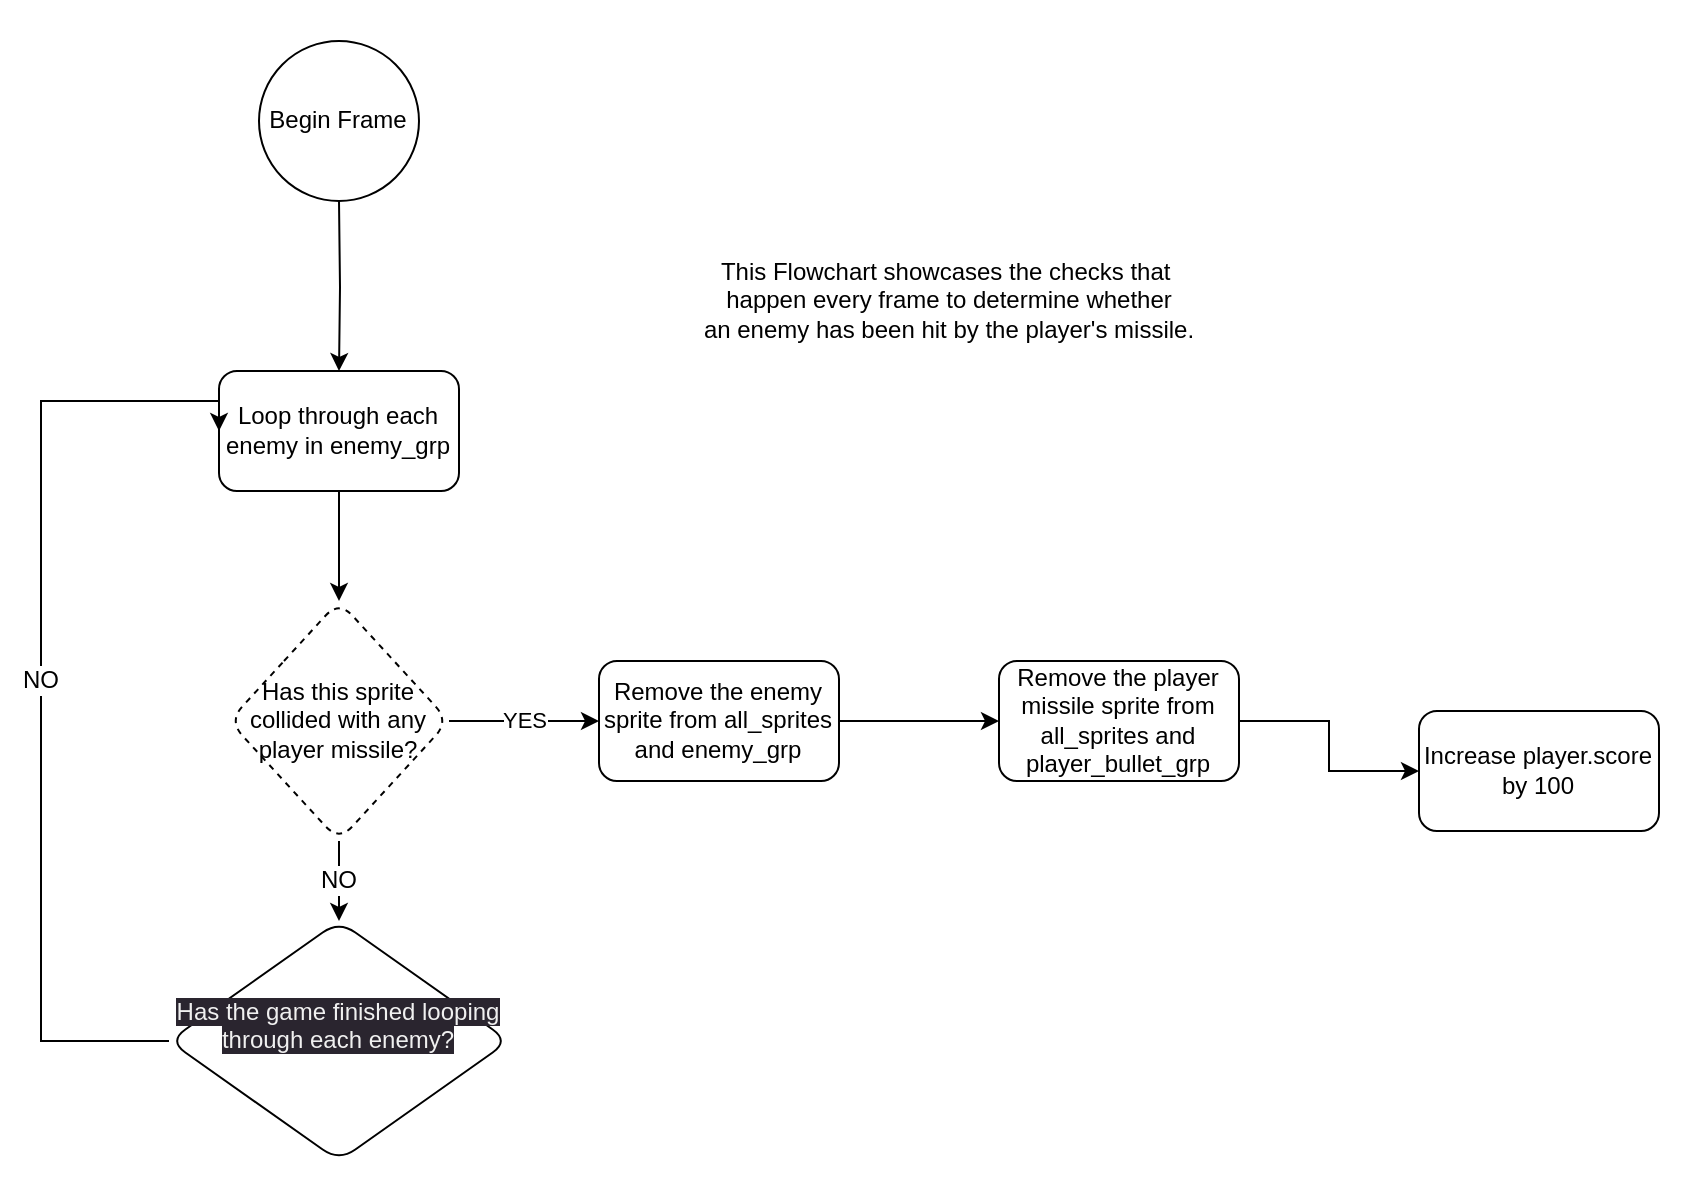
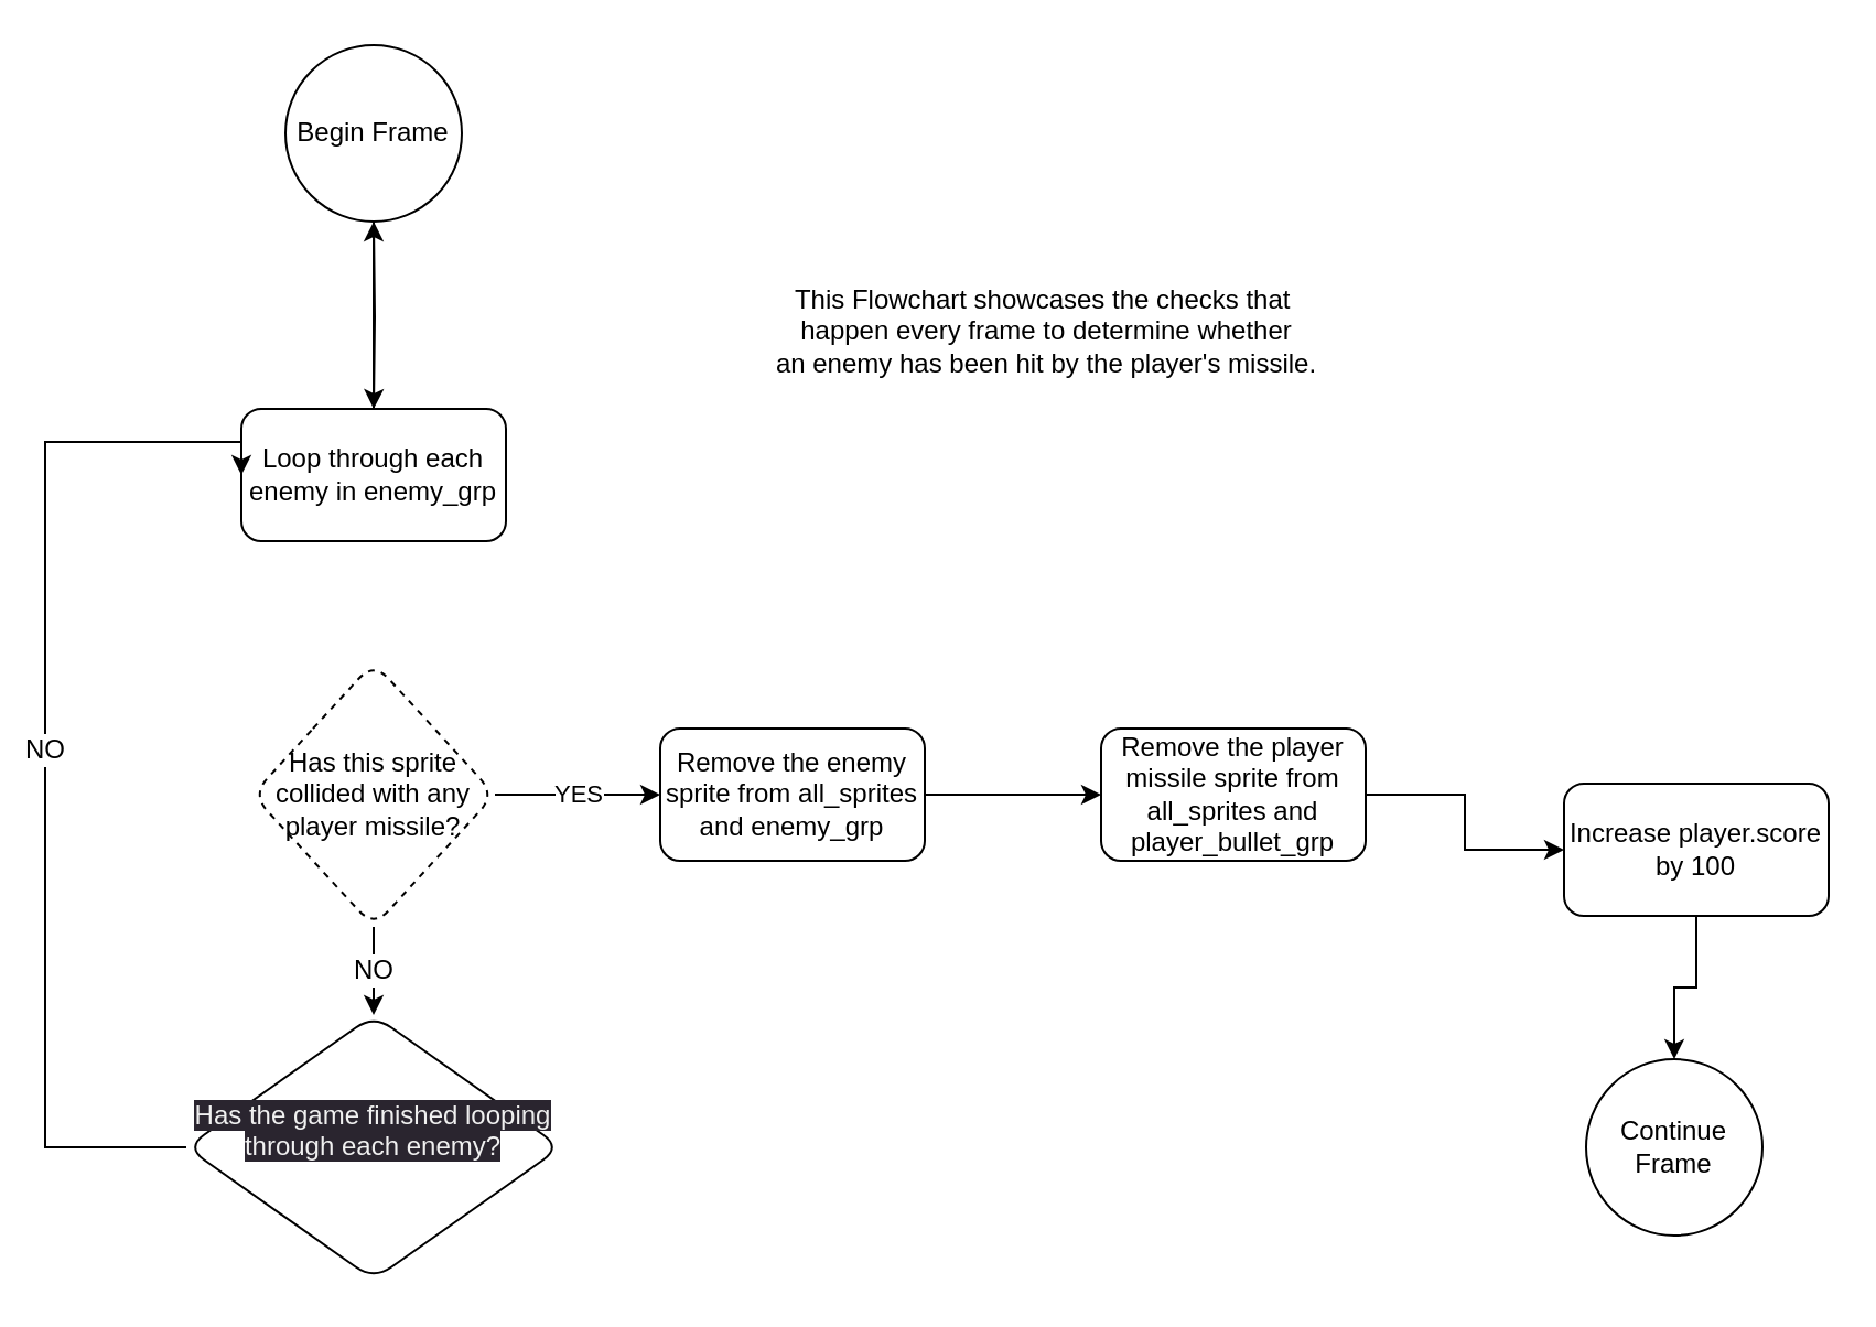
  <mxCell id="0" />
  <mxCell id="1" parent="0" />
  <mxCell id="2" value="" style="edgeStyle=orthogonalEdgeStyle;rounded=0;orthogonalLoop=1;jettySize=auto;html=1;" parent="1" target="5" edge="1"><mxGeometry relative="1" as="geometry"><mxPoint x="169" y="100" as="sourcePoint" /></mxGeometry></mxCell>
  <mxCell id="3" value="This Flowchart showcases the checks that&amp;nbsp;&lt;br&gt;happen every frame to determine whether&lt;br&gt;an enemy has been hit by the player's missile." style="text;html=1;align=center;verticalAlign=middle;resizable=0;points=[];autosize=1;strokeColor=none;fillColor=none;" parent="1" vertex="1"><mxGeometry x="339" y="120" width="270" height="60" as="geometry" /></mxCell>
- <mxCell id="4" value="" style="edgeStyle=orthogonalEdgeStyle;rounded=0;orthogonalLoop=1;jettySize=auto;html=1;" parent="1" source="5" target="9" edge="1"><mxGeometry relative="1" as="geometry" /></mxCell>
+ <mxCell id="4" value="" style="edgeStyle=orthogonalEdgeStyle;rounded=0;orthogonalLoop=1;jettySize=auto;html=1;" parent="1" source="5" target="6" edge="1"><mxGeometry relative="1" as="geometry" /></mxCell>
  <mxCell id="5" value="Loop through each enemy in enemy_grp" style="whiteSpace=wrap;html=1;rounded=1;glass=0;strokeWidth=1;shadow=0;" parent="1" vertex="1"><mxGeometry x="109" y="185" width="120" height="60" as="geometry" /></mxCell>
  <mxCell id="6" value="Begin Frame" style="ellipse;whiteSpace=wrap;html=1;aspect=fixed;" parent="1" vertex="1"><mxGeometry x="129" y="20" width="80" height="80" as="geometry" /></mxCell>
  <mxCell id="7" value="YES" style="edgeStyle=orthogonalEdgeStyle;rounded=0;orthogonalLoop=1;jettySize=auto;html=1;" parent="1" source="9" target="11" edge="1"><mxGeometry relative="1" as="geometry" /></mxCell>
  <mxCell id="8" value="NO" style="edgeStyle=orthogonalEdgeStyle;rounded=0;orthogonalLoop=1;jettySize=auto;html=1;fontFamily=Helvetica;fontSize=12;fontColor=default;" edge="1" parent="1" source="9" target="18"><mxGeometry relative="1" as="geometry" /></mxCell>
  <mxCell id="9" value="Has this sprite collided with any player missile?" style="rhombus;whiteSpace=wrap;html=1;rounded=1;glass=0;strokeWidth=1;shadow=0;dashed=1;" parent="1" vertex="1"><mxGeometry x="114" y="300" width="110" height="120" as="geometry" /></mxCell>
  <mxCell id="10" value="" style="edgeStyle=orthogonalEdgeStyle;rounded=0;orthogonalLoop=1;jettySize=auto;html=1;" parent="1" source="11" target="13" edge="1"><mxGeometry relative="1" as="geometry" /></mxCell>
  <mxCell id="11" value="Remove the enemy sprite from all_sprites and enemy_grp" style="whiteSpace=wrap;html=1;rounded=1;glass=0;strokeWidth=1;shadow=0;" parent="1" vertex="1"><mxGeometry x="299" y="330" width="120" height="60" as="geometry" /></mxCell>
  <mxCell id="12" value="" style="edgeStyle=orthogonalEdgeStyle;rounded=0;orthogonalLoop=1;jettySize=auto;html=1;" parent="1" source="13" target="15" edge="1"><mxGeometry relative="1" as="geometry" /></mxCell>
  <mxCell id="13" value="Remove the player missile sprite from all_sprites and player_bullet_grp" style="rounded=1;whiteSpace=wrap;html=1;glass=0;strokeWidth=1;shadow=0;" parent="1" vertex="1"><mxGeometry x="499" y="330" width="120" height="60" as="geometry" /></mxCell>
+ <mxCell id="14" value="" style="edgeStyle=orthogonalEdgeStyle;rounded=0;orthogonalLoop=1;jettySize=auto;html=1;" parent="1" source="15" target="16" edge="1"><mxGeometry relative="1" as="geometry" /></mxCell>
  <mxCell id="15" value="Increase player.score by 100" style="whiteSpace=wrap;html=1;rounded=1;glass=0;strokeWidth=1;shadow=0;" parent="1" vertex="1"><mxGeometry x="709" y="355" width="120" height="60" as="geometry" /></mxCell>
+ <mxCell id="16" value="Continue Frame" style="ellipse;whiteSpace=wrap;html=1;rounded=1;glass=0;strokeWidth=1;shadow=0;" parent="1" vertex="1"><mxGeometry x="719" y="480" width="80" height="80" as="geometry" /></mxCell>
  <mxCell id="17" value="NO" style="edgeStyle=orthogonalEdgeStyle;rounded=0;orthogonalLoop=1;jettySize=auto;html=1;fontFamily=Helvetica;fontSize=12;fontColor=default;entryX=0;entryY=0.5;entryDx=0;entryDy=0;" edge="1" parent="1" source="18" target="5"><mxGeometry relative="1" as="geometry"><mxPoint x="19" y="200" as="targetPoint" /><Array as="points"><mxPoint x="20" y="520" /><mxPoint x="20" y="200" /></Array></mxGeometry></mxCell>
  <mxCell id="18" value="&#10;&lt;span style=&quot;color: rgb(240, 240, 240); font-family: Helvetica; font-size: 12px; font-style: normal; font-variant-ligatures: normal; font-variant-caps: normal; font-weight: 400; letter-spacing: normal; orphans: 2; text-align: center; text-indent: 0px; text-transform: none; widows: 2; word-spacing: 0px; -webkit-text-stroke-width: 0px; background-color: rgb(42, 37, 47); text-decoration-thickness: initial; text-decoration-style: initial; text-decoration-color: initial; float: none; display: inline !important;&quot;&gt;Has the game finished looping through each enemy?&lt;/span&gt;&#10;&#10;" style="rhombus;whiteSpace=wrap;html=1;rounded=1;glass=0;strokeWidth=1;shadow=0;" vertex="1" parent="1"><mxGeometry x="84" y="460" width="170" height="120" as="geometry" /></mxCell>
